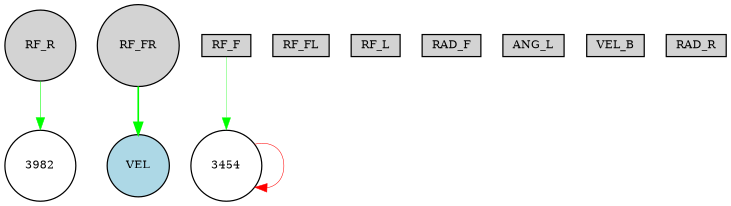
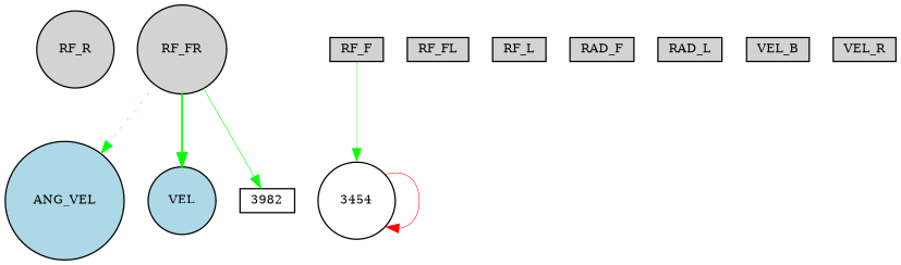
  digraph {
    node [fillcolor=lightgray fontsize=9 shape=box style=filled]
    edge [color=green style=solid]
    RF_R [height=0.2 shape=circle width=0.2]
    RF_FR [height=0.2 shape=circle width=0.2]
+   ANG_VEL [fillcolor=lightblue height=0.2 shape=circle width=0.2]
    VEL [fillcolor=lightblue height=0.2 shape=circle width=0.2]
-   3982 [fillcolor=white height=0.2 shape=circle width=0.2]
+   3982 [fillcolor=white height=0.2 width=0.2]
    RF_F [height=0.2 width=0.2]
    n7 [fillcolor=white height=0.2 label=3454 shape=circle width=0.2]
    RF_FL [height=0.2 width=0.2]
    RF_L [height=0.2 width=0.2]
    RAD_F [height=0.2 width=0.2]
-   RAD_L [height=0.2 width=0.2 label=ANG_L]
+   RAD_L [height=0.2 width=0.2]
    n12 [height=0.2 label=VEL_B width=0.2]
-   RAD_R [height=0.2 width=0.2]
+   RAD_R [height=0.2 width=0.2 label=VEL_R]
+   RF_FR -> ANG_VEL [penwidth=0.2881586027574864 style=dotted]
    RF_FR -> VEL [penwidth=1.3547030527420556]
-   RF_R -> 3982 [penwidth=0.44869188067606725]
+   RF_FR -> 3982 [penwidth=0.44869188067606725]
    RF_F -> n7 [penwidth=0.2752433432802234]
    n7 -> n7 [color=red penwidth=0.4193116568851468]
  }
